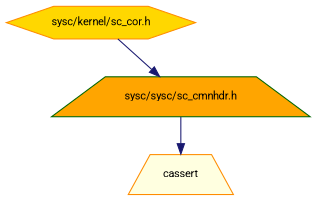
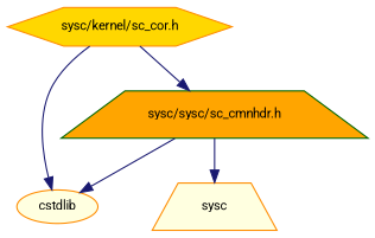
  digraph {
    fontname=Roboto
    node [color=darkorange fillcolor=lightyellow fontname=Roboto fontsize=10 shape=trapezium style=filled]
    edge [color=midnightblue fontname=Roboto fontsize=10 labelfontname=FreeSans labelfontsize=10 style=solid]
    n1 [fillcolor=gold fontcolor=black height=0.2 label="sysc/kernel/sc_cor.h" shape=hexagon width=0.4]
+   n2 [height=0.2 label=cstdlib shape=ellipse width=0.4]
    n3 [color=darkgreen fillcolor=orange height=0.2 label="sysc/sysc/sc_cmnhdr.h" width=0.4]
-   n4 [height=0.2 label=cassert width=0.4]
+   n4 [height=0.2 label=sysc width=0.4]
+   n1 -> n2
    n1 -> n3
+   n3 -> n2
    n3 -> n4
  }
